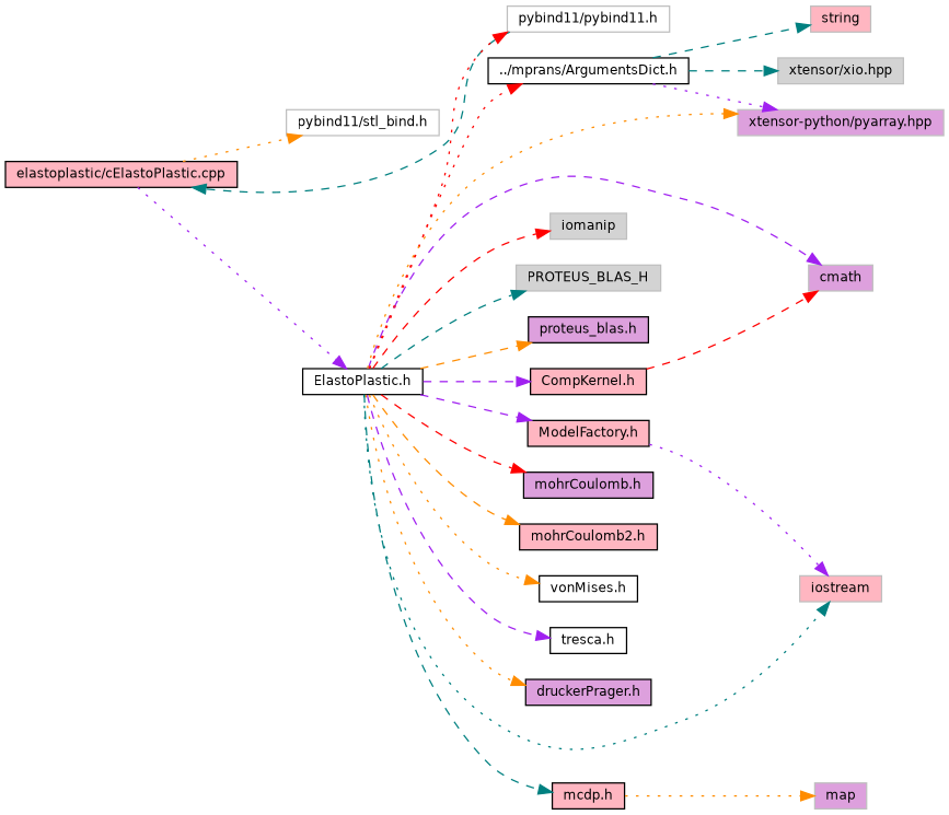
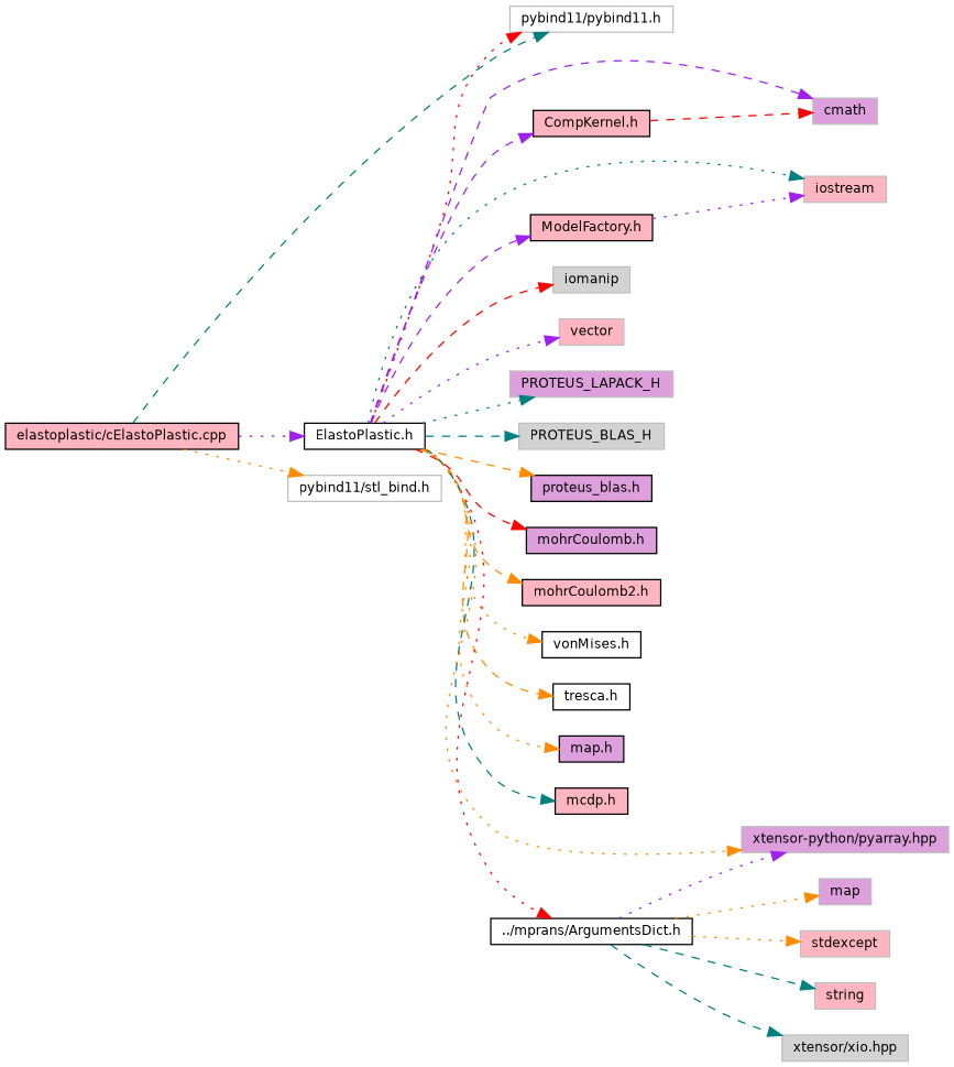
  digraph {
    rankdir=LR
    node [color=grey75 fillcolor=lightpink fontname=Helvetica fontsize=10 shape=record style=filled]
    edge [color=darkorange fontname=Helvetica fontsize=10 labelfontname=Helvetica labelfontsize=10 style=dashed]
    n1 [color=black fontcolor=black height=0.2 label="elastoplastic/cElastoPlastic.cpp" width=0.4]
    n2 [fillcolor=white height=0.2 label="pybind11/pybind11.h" width=0.4]
    n3 [fillcolor=white height=0.2 label="pybind11/stl_bind.h" width=0.4]
    n4 [color=black fillcolor=white height=0.2 label="ElastoPlastic.h" width=0.4]
    n5 [fillcolor=plum height=0.2 label=cmath width=0.4]
    n6 [height=0.2 label=iostream width=0.4]
    n7 [fillcolor=lightgrey height=0.2 label=iomanip width=0.4]
+   n8 [height=0.2 label=vector width=0.4]
+   n9 [fillcolor=plum height=0.2 label=PROTEUS_LAPACK_H width=0.4]
    n10 [fillcolor=lightgrey height=0.2 label=PROTEUS_BLAS_H width=0.4]
    n11 [color=black fillcolor=plum height=0.2 label="proteus_blas.h" width=0.4]
    n12 [color=black height=0.2 label="CompKernel.h" width=0.4]
    n13 [color=black height=0.2 label="ModelFactory.h" width=0.4]
    n14 [color=black fillcolor=plum height=0.2 label="mohrCoulomb.h" width=0.4]
    n15 [color=black height=0.2 label="mohrCoulomb2.h" width=0.4]
    n16 [color=black fillcolor=white height=0.2 label="vonMises.h" width=0.4]
    n17 [color=black fillcolor=white height=0.2 label="tresca.h" width=0.4]
-   n18 [color=black fillcolor=plum height=0.2 label="druckerPrager.h" width=0.4]
+   n18 [color=black fillcolor=plum height=0.2 label="map.h" width=0.4]
    n19 [color=black height=0.2 label="mcdp.h" width=0.4]
    n20 [color=black fillcolor=white height=0.2 label="../mprans/ArgumentsDict.h" width=0.4]
    n21 [fillcolor=plum height=0.2 label="xtensor-python/pyarray.hpp" width=0.4]
    n22 [fillcolor=plum height=0.2 label=map width=0.4]
+   n23 [height=0.2 label=stdexcept width=0.4]
    n24 [height=0.2 label=string width=0.4]
    n25 [fillcolor=lightgrey height=0.2 label="xtensor/xio.hpp" width=0.4]
-   n2 -> n1 [color=teal]
+   n1 -> n2 [color=teal]
    n1 -> n3 [style=dotted]
    n1 -> n4 [color=purple style=dotted]
    n4 -> n2 [color=red style=dotted]
    n4 -> n5 [color=purple]
    n4 -> n6 [color=teal style=dotted]
    n4 -> n7 [color=red]
+   n4 -> n8 [color=purple style=dotted]
+   n4 -> n9 [color=teal style=dotted]
    n4 -> n10 [color=teal]
    n4 -> n11
    n4 -> n12 [color=purple]
    n4 -> n13 [color=purple]
    n4 -> n14 [color=red]
    n4 -> n15
    n4 -> n16 [style=dotted]
-   n4 -> n17 [color=purple]
+   n4 -> n17
    n4 -> n18 [style=dotted]
    n4 -> n19 [color=teal]
    n4 -> n20 [color=red style=dotted]
    n4 -> n21 [style=dotted]
    n12 -> n5 [color=red]
    n13 -> n6 [color=purple style=dotted]
    n20 -> n21 [color=purple style=dotted]
-   n19 -> n22 [style=dotted]
+   n20 -> n22 [style=dotted]
+   n20 -> n23 [style=dotted]
    n20 -> n24 [color=teal]
    n20 -> n25 [color=teal]
  }
